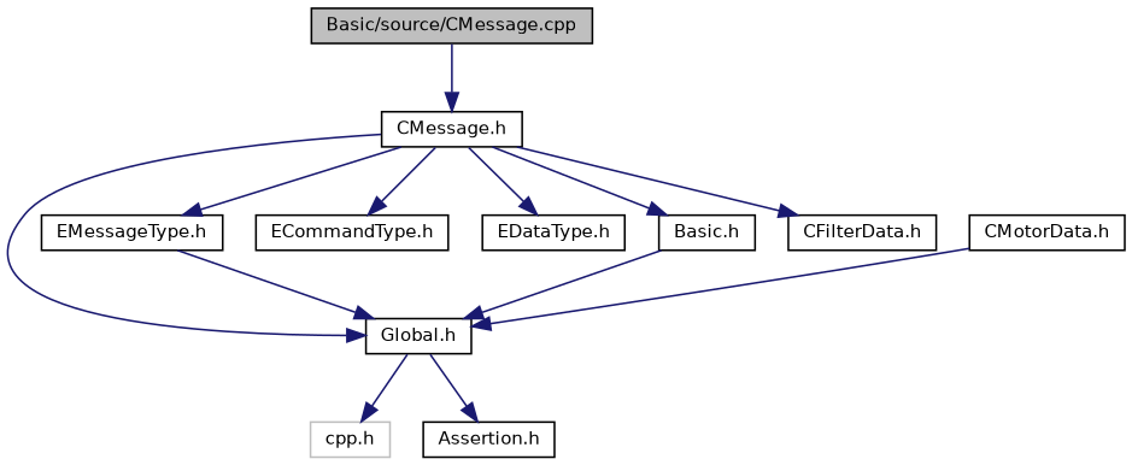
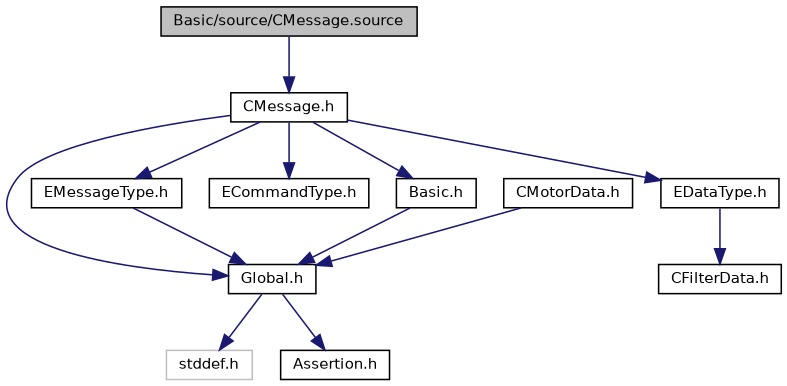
  digraph {
    node [color=black fillcolor=white fontname=Helvetica fontsize=10 shape=record style=filled]
    edge [color=midnightblue fontname=Helvetica fontsize=10 labelfontname=Helvetica labelfontsize=10 style=solid]
-   n1 [fillcolor=grey75 fontcolor=black height=0.2 label="Basic/source/CMessage.cpp" width=0.4]
+   n1 [fillcolor=grey75 fontcolor=black height=0.2 label="Basic/source/CMessage.source" width=0.4]
    n2 [height=0.2 label="CMessage.h" width=0.4]
    n3 [height=0.2 label="Global.h" width=0.4]
    n4 [height=0.2 label="EMessageType.h" width=0.4]
    n5 [height=0.2 label="ECommandType.h" width=0.4]
    n6 [height=0.2 label="EDataType.h" width=0.4]
    n7 [height=0.2 label="Basic.h" width=0.4]
    n8 [height=0.2 label="CFilterData.h" width=0.4]
-   n9 [color=grey75 height=0.2 label="cpp.h" width=0.4]
+   n9 [color=grey75 height=0.2 label="stddef.h" width=0.4]
    n10 [height=0.2 label="Assertion.h" width=0.4]
    n11 [height=0.2 label="CMotorData.h" width=0.4]
    n1 -> n2
    n2 -> n3
    n2 -> n4
    n2 -> n5
    n2 -> n6
    n2 -> n7
-   n2 -> n8
+   n6 -> n8
    n3 -> n9
    n3 -> n10
    n4 -> n3
    n7 -> n3
    n11 -> n3
  }
